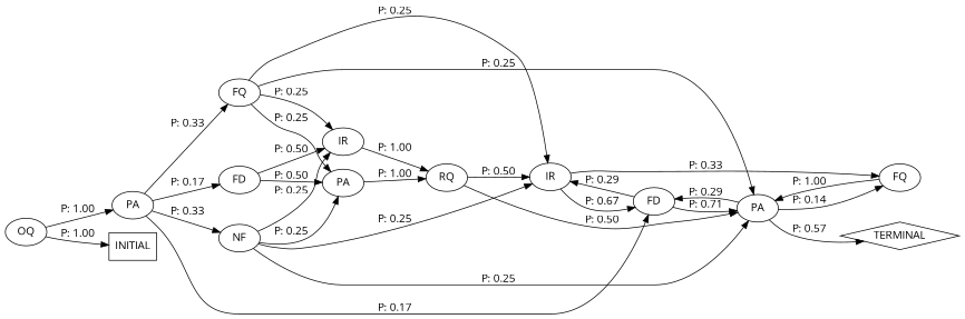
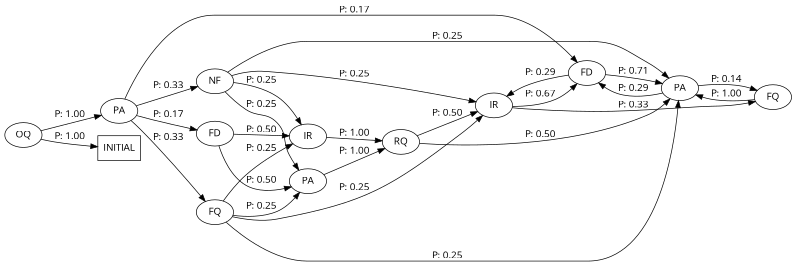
  digraph {
    fontname="Open Sans"
    rankdir=LR
    node [fontname="Open Sans"]
    edge [fontname="Open Sans"]
    n1 [label=FD]
    n2 [label=IR]
    n3 [label=PA]
    n4 [label=RQ]
    n5 [label=FD]
    n6 [label=IR]
    n7 [label=PA]
    n8 [label=FQ]
-   n9 [label=TERMINAL shape=diamond]
    n10 [label=FQ]
    n11 [label=NF]
    n12 [label=OQ]
    n13 [label=PA]
    n14 [label=INITIAL shape=box]
    n1 -> n2 [label="P: 0.50"]
    n1 -> n3 [label="P: 0.50"]
    n2 -> n4 [label="P: 1.00"]
    n3 -> n4 [label="P: 1.00"]
    n4 -> n6 [label="P: 0.50"]
    n4 -> n7 [label="P: 0.50"]
    n5 -> n6 [label="P: 0.29"]
    n5 -> n7 [label="P: 0.71"]
    n6 -> n5 [label="P: 0.67"]
    n6 -> n8 [label="P: 0.33"]
    n7 -> n5 [label="P: 0.29"]
    n7 -> n8 [label="P: 0.14"]
-   n7 -> n9 [label="P: 0.57"]
    n8 -> n7 [label="P: 1.00"]
    n10 -> n2 [label="P: 0.25"]
    n10 -> n3 [label="P: 0.25"]
    n10 -> n6 [label="P: 0.25"]
    n10 -> n7 [label="P: 0.25"]
    n11 -> n2 [label="P: 0.25"]
    n11 -> n3 [label="P: 0.25"]
    n11 -> n6 [label="P: 0.25"]
    n11 -> n7 [label="P: 0.25"]
    n12 -> n13 [label="P: 1.00"]
    n12 -> n14 [label="P: 1.00"]
    n13 -> n1 [label="P: 0.17"]
    n13 -> n5 [label="P: 0.17"]
    n13 -> n10 [label="P: 0.33"]
    n13 -> n11 [label="P: 0.33"]
  }
